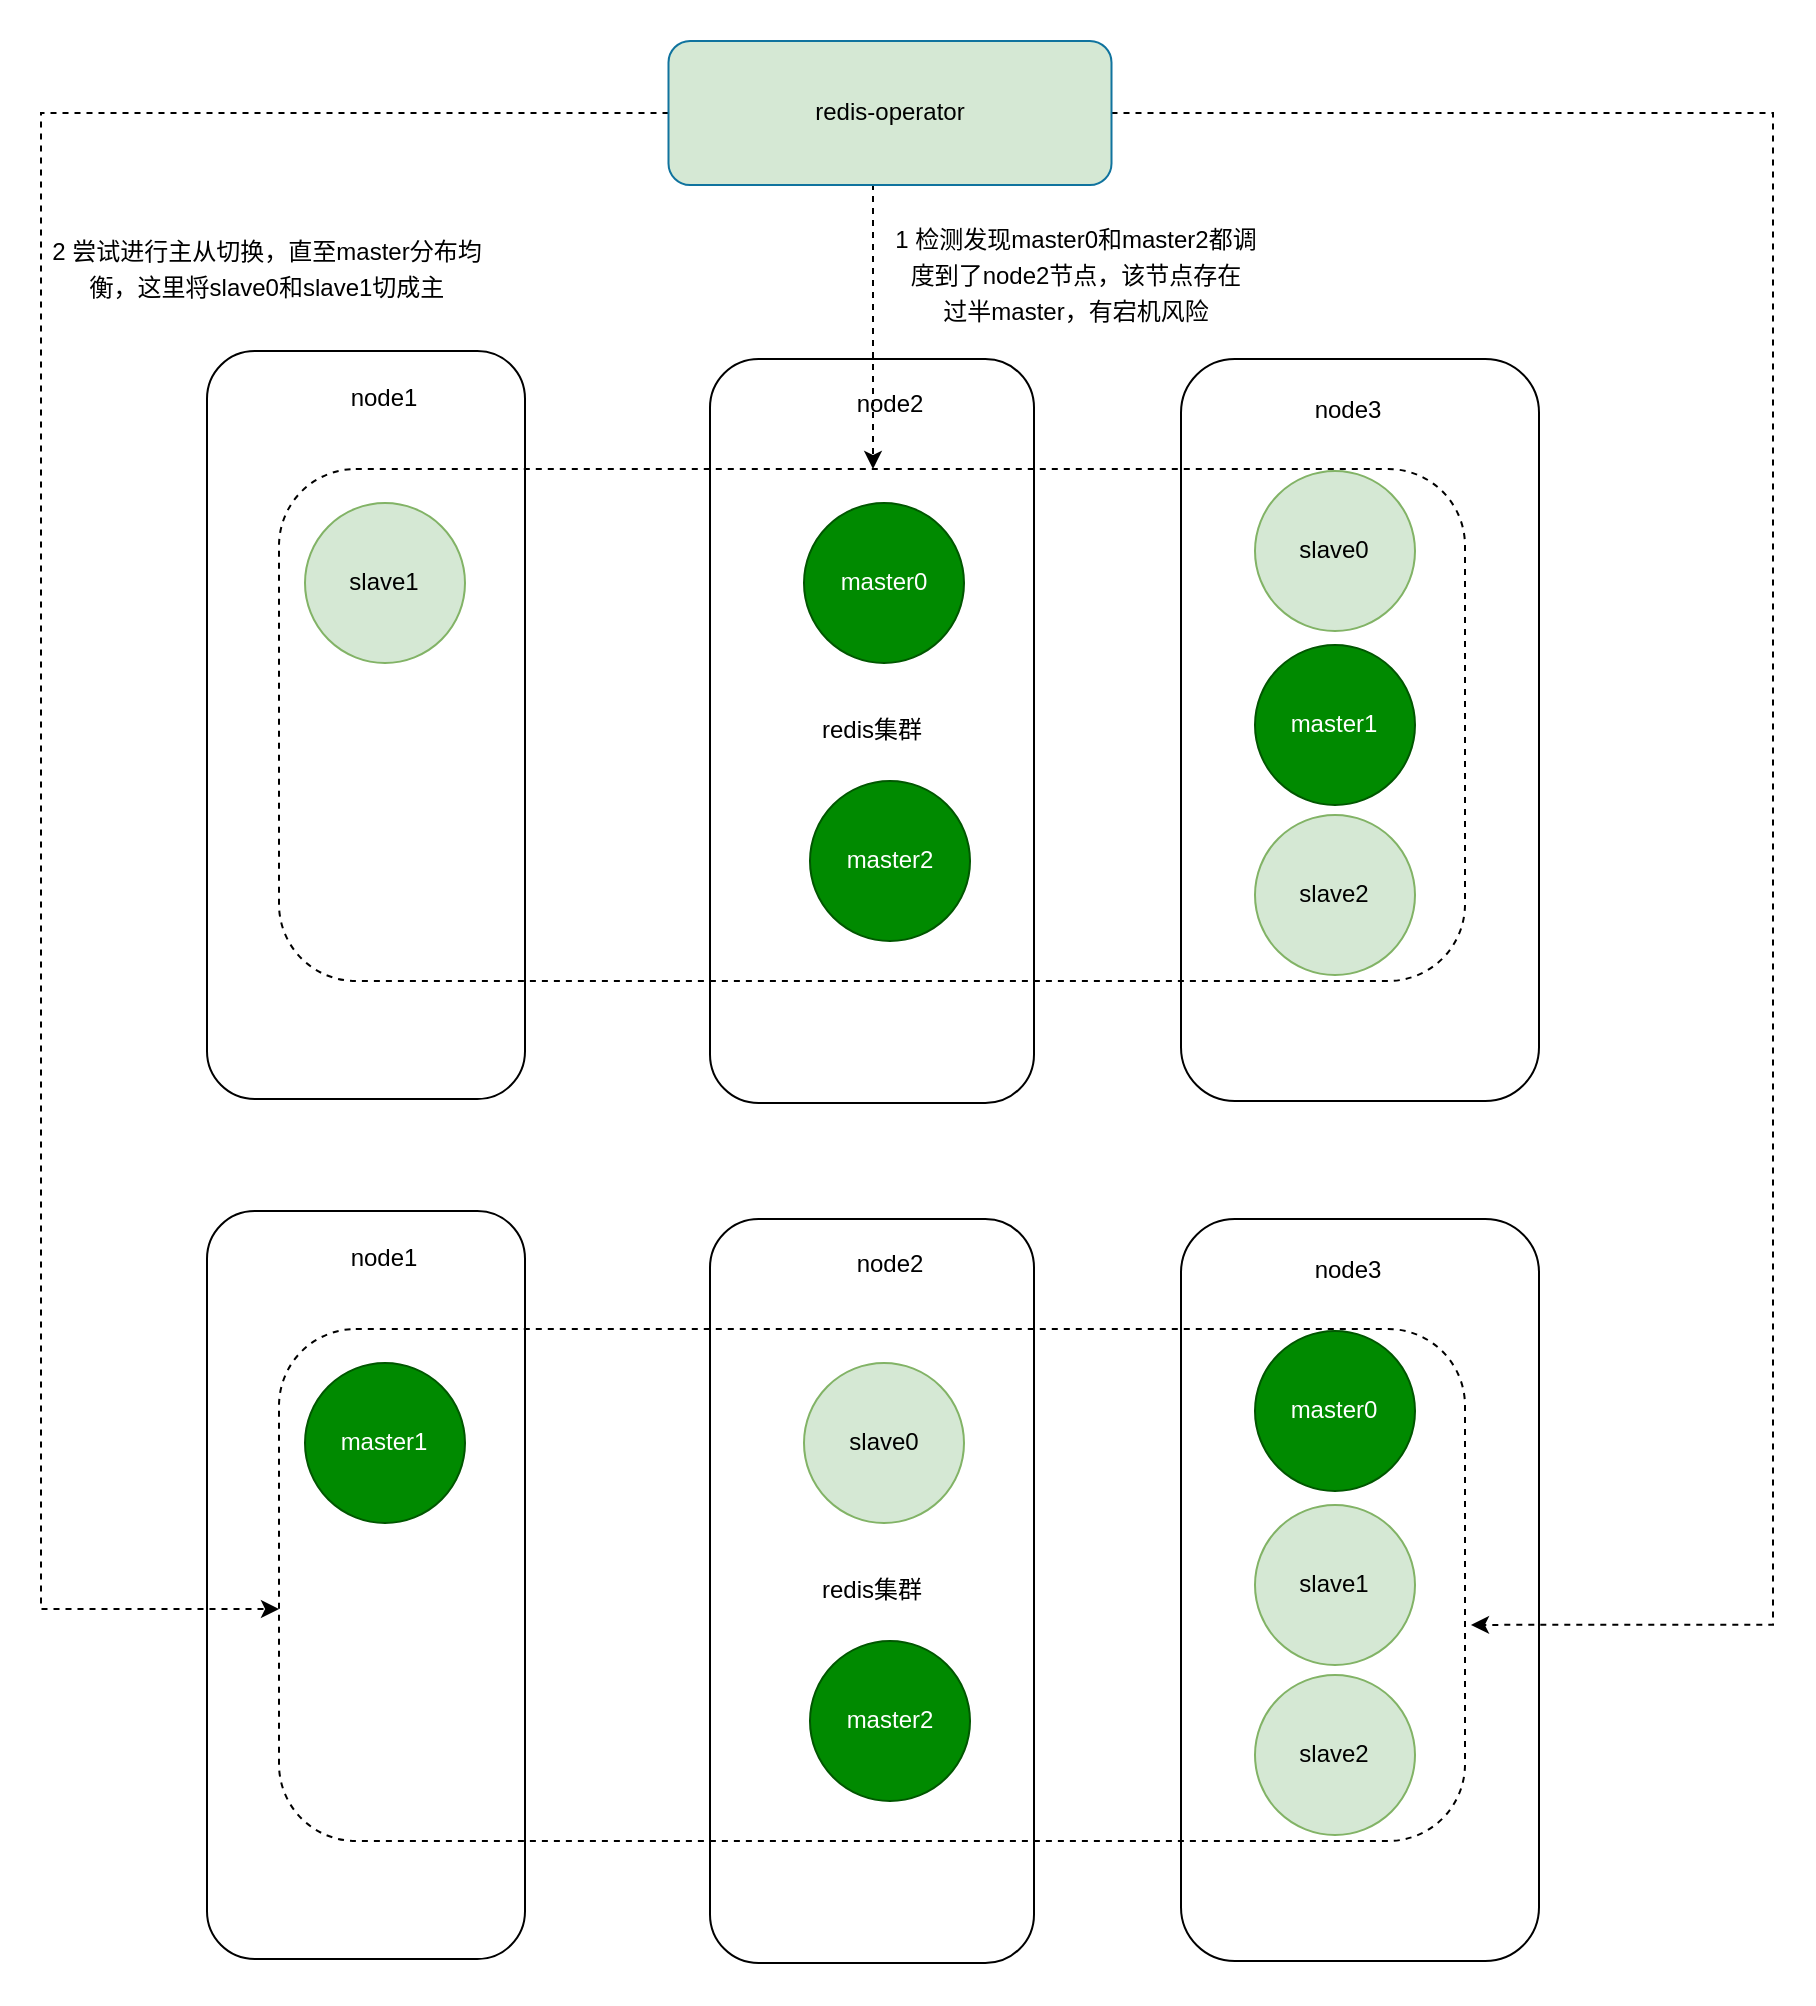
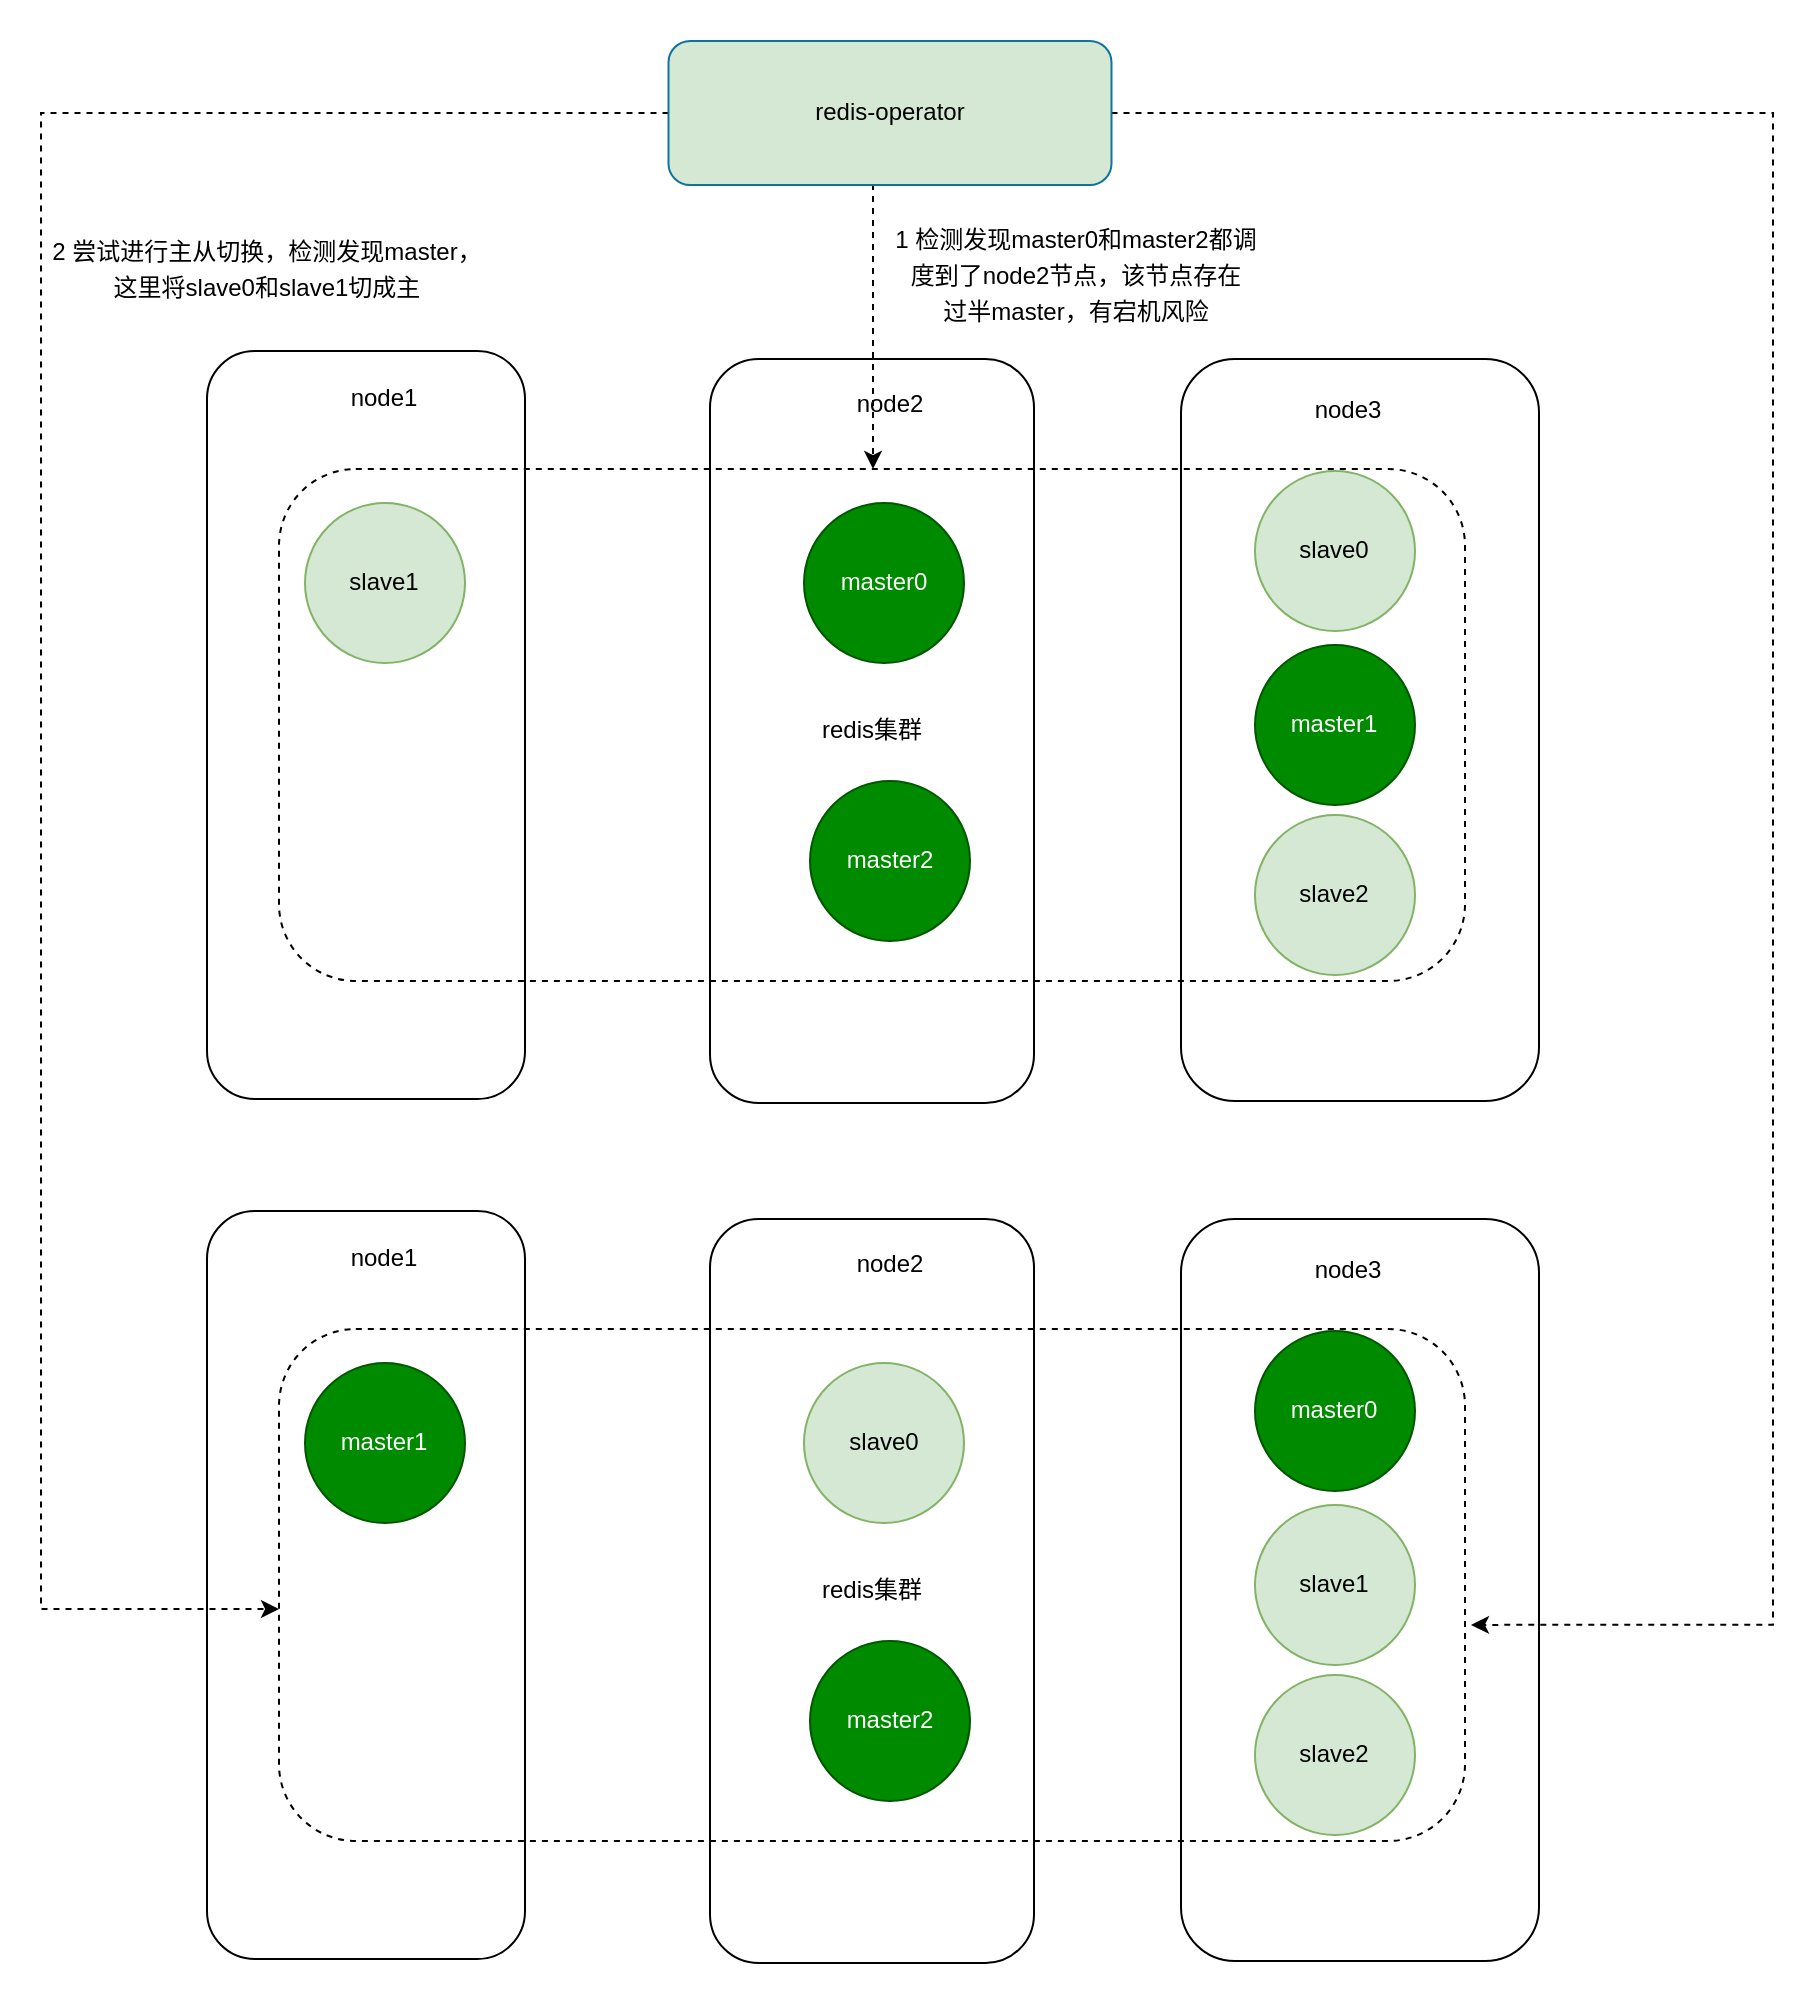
  <mxCell id="0" />
  <mxCell id="1" parent="0" />
  <mxCell id="2" style="edgeStyle=orthogonalEdgeStyle;rounded=0;orthogonalLoop=1;jettySize=auto;html=1;exitX=0.5;exitY=1;exitDx=0;exitDy=0;dashed=1;" parent="1" source="5" target="6" edge="1"><mxGeometry relative="1" as="geometry"><Array as="points"><mxPoint x="436" y="57" /></Array></mxGeometry></mxCell>
  <mxCell id="3" style="edgeStyle=orthogonalEdgeStyle;rounded=0;orthogonalLoop=1;jettySize=auto;html=1;exitX=0;exitY=0.5;exitDx=0;exitDy=0;dashed=1;" parent="1" source="5" target="19" edge="1"><mxGeometry relative="1" as="geometry"><mxPoint x="34.667" y="803.667" as="targetPoint" /><Array as="points"><mxPoint x="20" y="56" /><mxPoint x="20" y="804" /></Array></mxGeometry></mxCell>
  <mxCell id="4" style="edgeStyle=orthogonalEdgeStyle;rounded=0;orthogonalLoop=1;jettySize=auto;html=1;exitX=1;exitY=0.5;exitDx=0;exitDy=0;entryX=0.81;entryY=0.547;entryDx=0;entryDy=0;entryPerimeter=0;dashed=1;" parent="1" source="5" target="22" edge="1"><mxGeometry relative="1" as="geometry"><mxPoint x="851.333" y="812" as="targetPoint" /><Array as="points"><mxPoint x="886" y="56" /><mxPoint x="886" y="812" /></Array></mxGeometry></mxCell>
  <mxCell id="5" value="redis-operator" style="rounded=1;whiteSpace=wrap;html=1;fillColor=#d5e8d4;strokeColor=#10739e;" parent="1" vertex="1"><mxGeometry x="333.75" y="20" width="221.5" height="72" as="geometry" /></mxCell>
  <mxCell id="6" value="" style="rounded=1;whiteSpace=wrap;html=1;dashed=1;" parent="1" vertex="1"><mxGeometry x="139" y="234" width="593" height="256" as="geometry" /></mxCell>
  <mxCell id="7" value="" style="rounded=1;whiteSpace=wrap;html=1;fillColor=none;" parent="1" vertex="1"><mxGeometry x="103" y="175" width="159" height="374" as="geometry" /></mxCell>
  <mxCell id="8" value="redis集群" style="rounded=1;whiteSpace=wrap;html=1;fillColor=none;" parent="1" vertex="1"><mxGeometry x="354.5" y="179" width="162" height="372" as="geometry" /></mxCell>
  <mxCell id="9" value="" style="rounded=1;whiteSpace=wrap;html=1;fillColor=none;" parent="1" vertex="1"><mxGeometry x="590" y="179" width="179" height="371" as="geometry" /></mxCell>
  <mxCell id="10" value="slave2" style="ellipse;whiteSpace=wrap;html=1;aspect=fixed;fillColor=#d5e8d4;strokeColor=#82b366;" parent="1" vertex="1"><mxGeometry x="627" y="407" width="80" height="80" as="geometry" /></mxCell>
  <mxCell id="11" value="slave1" style="ellipse;whiteSpace=wrap;html=1;aspect=fixed;fillColor=#d5e8d4;strokeColor=#82b366;" parent="1" vertex="1"><mxGeometry x="152" y="251" width="80" height="80" as="geometry" /></mxCell>
  <mxCell id="12" value="node1" style="text;html=1;strokeColor=none;fillColor=none;align=center;verticalAlign=middle;whiteSpace=wrap;rounded=0;" parent="1" vertex="1"><mxGeometry x="162" y="184" width="60" height="30" as="geometry" /></mxCell>
  <mxCell id="13" value="master0" style="ellipse;whiteSpace=wrap;html=1;aspect=fixed;fillColor=#008a00;fontColor=#ffffff;strokeColor=#005700;" parent="1" vertex="1"><mxGeometry x="401.5" y="251" width="80" height="80" as="geometry" /></mxCell>
  <mxCell id="14" value="master2" style="ellipse;whiteSpace=wrap;html=1;aspect=fixed;fillColor=#008a00;fontColor=#ffffff;strokeColor=#005700;" parent="1" vertex="1"><mxGeometry x="404.5" y="390" width="80" height="80" as="geometry" /></mxCell>
  <mxCell id="15" value="node2" style="text;html=1;strokeColor=none;fillColor=none;align=center;verticalAlign=middle;whiteSpace=wrap;rounded=0;" parent="1" vertex="1"><mxGeometry x="414.5" y="187" width="60" height="30" as="geometry" /></mxCell>
  <mxCell id="16" value="slave0" style="ellipse;whiteSpace=wrap;html=1;aspect=fixed;fillColor=#d5e8d4;strokeColor=#82b366;" parent="1" vertex="1"><mxGeometry x="627" y="235" width="80" height="80" as="geometry" /></mxCell>
  <mxCell id="17" value="master1" style="ellipse;whiteSpace=wrap;html=1;aspect=fixed;fillColor=#008a00;fontColor=#ffffff;strokeColor=#005700;" parent="1" vertex="1"><mxGeometry x="627" y="322" width="80" height="80" as="geometry" /></mxCell>
  <mxCell id="18" value="node3" style="text;html=1;strokeColor=none;fillColor=none;align=center;verticalAlign=middle;whiteSpace=wrap;rounded=0;" parent="1" vertex="1"><mxGeometry x="643.5" y="190" width="60" height="30" as="geometry" /></mxCell>
  <mxCell id="19" value="" style="rounded=1;whiteSpace=wrap;html=1;dashed=1;" parent="1" vertex="1"><mxGeometry x="139" y="664" width="593" height="256" as="geometry" /></mxCell>
  <mxCell id="20" value="" style="rounded=1;whiteSpace=wrap;html=1;fillColor=none;" parent="1" vertex="1"><mxGeometry x="103" y="605" width="159" height="374" as="geometry" /></mxCell>
  <mxCell id="21" value="redis集群" style="rounded=1;whiteSpace=wrap;html=1;fillColor=none;" parent="1" vertex="1"><mxGeometry x="354.5" y="609" width="162" height="372" as="geometry" /></mxCell>
  <mxCell id="22" value="" style="rounded=1;whiteSpace=wrap;html=1;fillColor=none;" parent="1" vertex="1"><mxGeometry x="590" y="609" width="179" height="371" as="geometry" /></mxCell>
  <mxCell id="23" value="slave2" style="ellipse;whiteSpace=wrap;html=1;aspect=fixed;fillColor=#d5e8d4;strokeColor=#82b366;" parent="1" vertex="1"><mxGeometry x="627" y="837" width="80" height="80" as="geometry" /></mxCell>
  <mxCell id="24" value="master1" style="ellipse;whiteSpace=wrap;html=1;aspect=fixed;fillColor=#008a00;fontColor=#ffffff;strokeColor=#005700;" parent="1" vertex="1"><mxGeometry x="152" y="681" width="80" height="80" as="geometry" /></mxCell>
  <mxCell id="25" value="node1" style="text;html=1;strokeColor=none;fillColor=none;align=center;verticalAlign=middle;whiteSpace=wrap;rounded=0;" parent="1" vertex="1"><mxGeometry x="162" y="614" width="60" height="30" as="geometry" /></mxCell>
  <mxCell id="26" value="slave0" style="ellipse;whiteSpace=wrap;html=1;aspect=fixed;fillColor=#d5e8d4;strokeColor=#82b366;" parent="1" vertex="1"><mxGeometry x="401.5" y="681" width="80" height="80" as="geometry" /></mxCell>
  <mxCell id="27" value="master2" style="ellipse;whiteSpace=wrap;html=1;aspect=fixed;fillColor=#008a00;fontColor=#ffffff;strokeColor=#005700;" parent="1" vertex="1"><mxGeometry x="404.5" y="820" width="80" height="80" as="geometry" /></mxCell>
  <mxCell id="28" value="node2" style="text;html=1;strokeColor=none;fillColor=none;align=center;verticalAlign=middle;whiteSpace=wrap;rounded=0;" parent="1" vertex="1"><mxGeometry x="414.5" y="617" width="60" height="30" as="geometry" /></mxCell>
  <mxCell id="29" value="master0" style="ellipse;whiteSpace=wrap;html=1;aspect=fixed;fillColor=#008a00;fontColor=#ffffff;strokeColor=#005700;" parent="1" vertex="1"><mxGeometry x="627" y="665" width="80" height="80" as="geometry" /></mxCell>
  <mxCell id="30" value="slave1" style="ellipse;whiteSpace=wrap;html=1;aspect=fixed;fillColor=#d5e8d4;strokeColor=#82b366;" parent="1" vertex="1"><mxGeometry x="627" y="752" width="80" height="80" as="geometry" /></mxCell>
  <mxCell id="31" value="node3" style="text;html=1;strokeColor=none;fillColor=none;align=center;verticalAlign=middle;whiteSpace=wrap;rounded=0;" parent="1" vertex="1"><mxGeometry x="643.5" y="620" width="60" height="30" as="geometry" /></mxCell>
  <mxCell id="32" value="&lt;p style=&quot;line-height: 150%;&quot;&gt;1 检测发现master0和master2都调度到了node2节点，该节点存在&lt;br&gt;过半master，有宕机风险&lt;/p&gt;" style="text;html=1;strokeColor=none;fillColor=none;align=center;verticalAlign=middle;whiteSpace=wrap;rounded=0;dashed=1;" parent="1" vertex="1"><mxGeometry x="444" y="99" width="188" height="75" as="geometry" /></mxCell>
- <mxCell id="33" value="&lt;p style=&quot;line-height: 150%;&quot;&gt;2 尝试进行主从切换，直至master分布均衡，这里将slave0和slave1切成主&lt;/p&gt;" style="text;html=1;strokeColor=none;fillColor=none;align=center;verticalAlign=middle;whiteSpace=wrap;rounded=0;dashed=1;" parent="1" vertex="1"><mxGeometry x="23" y="96" width="221" height="75" as="geometry" /></mxCell>
+ <mxCell id="33" value="&lt;p style=&quot;line-height: 150%;&quot;&gt;2 尝试进行主从切换，检测发现master，这里将slave0和slave1切成主&lt;/p&gt;" style="text;html=1;strokeColor=none;fillColor=none;align=center;verticalAlign=middle;whiteSpace=wrap;rounded=0;dashed=1;" parent="1" vertex="1"><mxGeometry x="23" y="96" width="221" height="75" as="geometry" /></mxCell>
